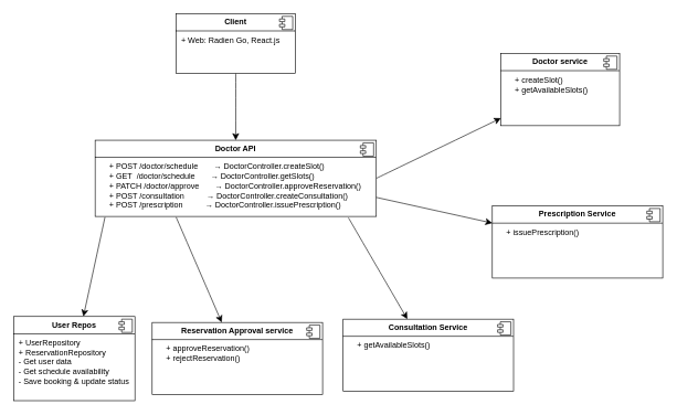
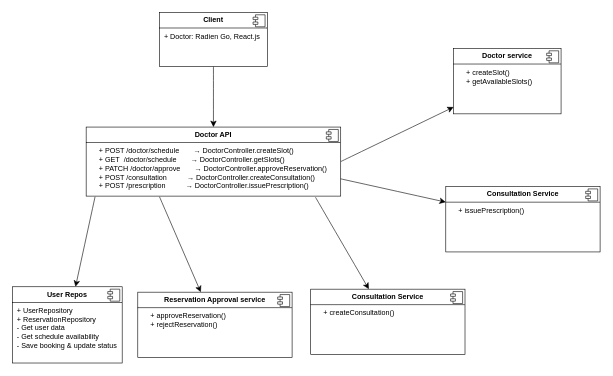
  <mxCell id="0" />
  <mxCell id="1" parent="0" />
  <mxCell id="2" value="" style="edgeStyle=none;curved=1;rounded=0;orthogonalLoop=1;jettySize=auto;html=1;fontSize=12;startSize=8;endSize=8;exitX=0.288;exitY=1.009;exitDx=0;exitDy=0;exitPerimeter=0;" edge="1" parent="1" source="7" target="15"><mxGeometry relative="1" as="geometry"><mxPoint x="385" y="328" as="sourcePoint" /></mxGeometry></mxCell>
  <mxCell id="3" value="&lt;p style=&quot;margin:0px;margin-top:6px;text-align:center;&quot;&gt;&lt;b&gt;Doctor service&lt;/b&gt;&lt;/p&gt;&lt;hr size=&quot;1&quot; style=&quot;border-style:solid;&quot;&gt;&lt;p style=&quot;margin:0px;margin-left:8px;&quot;&gt;&amp;nbsp; &amp;nbsp; + createSlot()&lt;/p&gt;&lt;p style=&quot;margin:0px;margin-left:8px;&quot;&gt;&amp;nbsp; &amp;nbsp; + getAvailableSlots()&lt;/p&gt;" style="align=left;overflow=fill;html=1;dropTarget=0;whiteSpace=wrap;" vertex="1" parent="1"><mxGeometry x="755" y="80" width="179" height="109" as="geometry" /></mxCell>
  <mxCell id="4" value="" style="shape=component;jettyWidth=8;jettyHeight=4;" vertex="1" parent="3"><mxGeometry x="1" width="20" height="20" relative="1" as="geometry"><mxPoint x="-24" y="4" as="offset" /></mxGeometry></mxCell>
  <mxCell id="5" style="edgeStyle=none;curved=1;rounded=0;orthogonalLoop=1;jettySize=auto;html=1;fontSize=12;startSize=8;endSize=8;exitX=1;exitY=0.5;exitDx=0;exitDy=0;" edge="1" parent="1" source="7" target="3"><mxGeometry relative="1" as="geometry" /></mxCell>
  <mxCell id="6" value="" style="edgeStyle=none;curved=1;rounded=0;orthogonalLoop=1;jettySize=auto;html=1;fontSize=12;startSize=8;endSize=8;exitX=0.035;exitY=1.009;exitDx=0;exitDy=0;exitPerimeter=0;" edge="1" parent="1" source="7" target="9"><mxGeometry relative="1" as="geometry" /></mxCell>
  <mxCell id="7" value="&lt;p style=&quot;margin: 6px 0px 0px; text-align: center;&quot;&gt;&lt;b&gt;Doctor API&lt;/b&gt;&lt;/p&gt;&lt;hr size=&quot;1&quot; style=&quot;border-style:solid;&quot;&gt;&lt;p style=&quot;margin:0px;margin-left:8px;&quot;&gt;&amp;nbsp; &amp;nbsp; + POST /doctor/schedule&amp;nbsp; &amp;nbsp; &amp;nbsp; &amp;nbsp;→ DoctorController.createSlot()&lt;/p&gt;&lt;p style=&quot;margin:0px;margin-left:8px;&quot;&gt;&amp;nbsp; &amp;nbsp; + GET&amp;nbsp; /doctor/schedule&amp;nbsp; &amp;nbsp; &amp;nbsp; &amp;nbsp;→ DoctorController.getSlots()&lt;/p&gt;&lt;p style=&quot;margin:0px;margin-left:8px;&quot;&gt;&amp;nbsp; &amp;nbsp; + PATCH /doctor/approve&amp;nbsp; &amp;nbsp; &amp;nbsp; &amp;nbsp;→ DoctorController.approveReservation()&lt;/p&gt;&lt;p style=&quot;margin:0px;margin-left:8px;&quot;&gt;&amp;nbsp; &amp;nbsp; + POST /consultation&amp;nbsp; &amp;nbsp; &amp;nbsp; &amp;nbsp; &amp;nbsp; → DoctorController.createConsultation()&lt;/p&gt;&lt;p style=&quot;margin:0px;margin-left:8px;&quot;&gt;&amp;nbsp; &amp;nbsp; + POST /prescription&amp;nbsp; &amp;nbsp; &amp;nbsp; &amp;nbsp; &amp;nbsp; → DoctorController.issuePrescription()&lt;/p&gt;" style="align=left;overflow=fill;html=1;dropTarget=0;whiteSpace=wrap;" vertex="1" parent="1"><mxGeometry x="143" y="211" width="424" height="115" as="geometry" /></mxCell>
  <mxCell id="8" value="" style="shape=component;jettyWidth=8;jettyHeight=4;" vertex="1" parent="7"><mxGeometry x="1" width="20" height="20" relative="1" as="geometry"><mxPoint x="-24" y="4" as="offset" /></mxGeometry></mxCell>
  <mxCell id="9" value="&lt;p style=&quot;margin:0px;margin-top:6px;text-align:center;&quot;&gt;&lt;b&gt;User Repos&lt;/b&gt;&lt;/p&gt;&lt;hr size=&quot;1&quot; style=&quot;border-style:solid;&quot;&gt;&lt;p style=&quot;margin:0px;margin-left:8px;&quot;&gt;+ UserRepository&lt;/p&gt;&lt;p style=&quot;margin:0px;margin-left:8px;&quot;&gt;+ ReservationRepository&lt;/p&gt;&lt;p style=&quot;margin:0px;margin-left:8px;&quot;&gt;- Get user data&lt;/p&gt;&lt;p style=&quot;margin:0px;margin-left:8px;&quot;&gt;- Get schedule availability&lt;/p&gt;&lt;p style=&quot;margin:0px;margin-left:8px;&quot;&gt;- Save booking &amp;amp; update status&lt;/p&gt;&lt;div&gt;&lt;br&gt;&lt;/div&gt;" style="align=left;overflow=fill;html=1;dropTarget=0;whiteSpace=wrap;" vertex="1" parent="1"><mxGeometry x="20" y="477" width="183" height="127" as="geometry" /></mxCell>
  <mxCell id="10" value="" style="shape=component;jettyWidth=8;jettyHeight=4;" vertex="1" parent="9"><mxGeometry x="1" width="20" height="20" relative="1" as="geometry"><mxPoint x="-24" y="4" as="offset" /></mxGeometry></mxCell>
  <mxCell id="11" style="edgeStyle=none;curved=1;rounded=0;orthogonalLoop=1;jettySize=auto;html=1;entryX=0.5;entryY=0;entryDx=0;entryDy=0;fontSize=12;startSize=8;endSize=8;" edge="1" parent="1" source="12" target="7"><mxGeometry relative="1" as="geometry" /></mxCell>
- <mxCell id="12" value="&lt;p style=&quot;margin:0px;margin-top:6px;text-align:center;&quot;&gt;&lt;b&gt;Client&lt;/b&gt;&lt;/p&gt;&lt;hr size=&quot;1&quot; style=&quot;border-style:solid;&quot;&gt;&lt;p style=&quot;margin:0px;margin-left:8px;&quot;&gt;+ Web: Radien Go, React.js&lt;/p&gt;" style="align=left;overflow=fill;html=1;dropTarget=0;whiteSpace=wrap;" vertex="1" parent="1"><mxGeometry x="265" y="20" width="180" height="90" as="geometry" /></mxCell>
+ <mxCell id="12" value="&lt;p style=&quot;margin:0px;margin-top:6px;text-align:center;&quot;&gt;&lt;b&gt;Client&lt;/b&gt;&lt;/p&gt;&lt;hr size=&quot;1&quot; style=&quot;border-style:solid;&quot;&gt;&lt;p style=&quot;margin:0px;margin-left:8px;&quot;&gt;+ Doctor: Radien Go, React.js&lt;/p&gt;" style="align=left;overflow=fill;html=1;dropTarget=0;whiteSpace=wrap;" vertex="1" parent="1"><mxGeometry x="265" y="20" width="180" height="90" as="geometry" /></mxCell>
  <mxCell id="13" value="" style="shape=component;jettyWidth=8;jettyHeight=4;" vertex="1" parent="12"><mxGeometry x="1" width="20" height="20" relative="1" as="geometry"><mxPoint x="-24" y="4" as="offset" /></mxGeometry></mxCell>
  <mxCell id="14" value="" style="edgeStyle=none;curved=1;rounded=0;orthogonalLoop=1;jettySize=auto;html=1;fontSize=12;startSize=8;endSize=8;" edge="1" parent="1" target="18"><mxGeometry relative="1" as="geometry"><mxPoint x="525" y="328" as="sourcePoint" /></mxGeometry></mxCell>
  <mxCell id="15" value="&lt;p style=&quot;margin:0px;margin-top:6px;text-align:center;&quot;&gt;&lt;b&gt;Reservation Approval service&lt;/b&gt;&lt;/p&gt;&lt;hr size=&quot;1&quot; style=&quot;border-style:solid;&quot;&gt;&lt;p style=&quot;margin:0px;margin-left:8px;&quot;&gt;&amp;nbsp; &amp;nbsp; + approveReservation()&lt;/p&gt;&lt;p style=&quot;margin:0px;margin-left:8px;&quot;&gt;&amp;nbsp; &amp;nbsp; + rejectReservation()&lt;/p&gt;" style="align=left;overflow=fill;html=1;dropTarget=0;whiteSpace=wrap;" vertex="1" parent="1"><mxGeometry x="229" y="486" width="257" height="109" as="geometry" /></mxCell>
  <mxCell id="16" value="" style="shape=component;jettyWidth=8;jettyHeight=4;" vertex="1" parent="15"><mxGeometry x="1" width="20" height="20" relative="1" as="geometry"><mxPoint x="-24" y="4" as="offset" /></mxGeometry></mxCell>
  <mxCell id="17" value="" style="edgeStyle=none;curved=1;rounded=0;orthogonalLoop=1;jettySize=auto;html=1;fontSize=12;startSize=8;endSize=8;exitX=1;exitY=0.75;exitDx=0;exitDy=0;" edge="1" parent="1" source="7" target="20"><mxGeometry relative="1" as="geometry" /></mxCell>
- <mxCell id="18" value="&lt;p style=&quot;margin:0px;margin-top:6px;text-align:center;&quot;&gt;&lt;b&gt;Consultation Service&lt;/b&gt;&lt;/p&gt;&lt;hr size=&quot;1&quot; style=&quot;border-style:solid;&quot;&gt;&lt;p style=&quot;margin:0px;margin-left:8px;&quot;&gt;&amp;nbsp; &amp;nbsp; + getAvailableSlots()&lt;/p&gt;" style="align=left;overflow=fill;html=1;dropTarget=0;whiteSpace=wrap;" vertex="1" parent="1"><mxGeometry x="517" y="481" width="257" height="109" as="geometry" /></mxCell>
+ <mxCell id="18" value="&lt;p style=&quot;margin:0px;margin-top:6px;text-align:center;&quot;&gt;&lt;b&gt;Consultation Service&lt;/b&gt;&lt;/p&gt;&lt;hr size=&quot;1&quot; style=&quot;border-style:solid;&quot;&gt;&lt;p style=&quot;margin:0px;margin-left:8px;&quot;&gt;&amp;nbsp; &amp;nbsp; + createConsultation()&lt;/p&gt;" style="align=left;overflow=fill;html=1;dropTarget=0;whiteSpace=wrap;" vertex="1" parent="1"><mxGeometry x="517" y="481" width="257" height="109" as="geometry" /></mxCell>
  <mxCell id="19" value="" style="shape=component;jettyWidth=8;jettyHeight=4;" vertex="1" parent="18"><mxGeometry x="1" width="20" height="20" relative="1" as="geometry"><mxPoint x="-24" y="4" as="offset" /></mxGeometry></mxCell>
- <mxCell id="20" value="&lt;p style=&quot;margin:0px;margin-top:6px;text-align:center;&quot;&gt;&lt;b&gt;Prescription Service&lt;/b&gt;&lt;/p&gt;&lt;hr size=&quot;1&quot; style=&quot;border-style:solid;&quot;&gt;&lt;p style=&quot;margin:0px;margin-left:8px;&quot;&gt;&amp;nbsp; &amp;nbsp; + issuePrescription()&lt;/p&gt;" style="align=left;overflow=fill;html=1;dropTarget=0;whiteSpace=wrap;" vertex="1" parent="1"><mxGeometry x="742" y="310" width="257" height="109" as="geometry" /></mxCell>
+ <mxCell id="20" value="&lt;p style=&quot;margin:0px;margin-top:6px;text-align:center;&quot;&gt;&lt;b&gt;Consultation Service&lt;/b&gt;&lt;/p&gt;&lt;hr size=&quot;1&quot; style=&quot;border-style:solid;&quot;&gt;&lt;p style=&quot;margin:0px;margin-left:8px;&quot;&gt;&amp;nbsp; &amp;nbsp; + issuePrescription()&lt;/p&gt;" style="align=left;overflow=fill;html=1;dropTarget=0;whiteSpace=wrap;" vertex="1" parent="1"><mxGeometry x="742" y="310" width="257" height="109" as="geometry" /></mxCell>
  <mxCell id="21" value="" style="shape=component;jettyWidth=8;jettyHeight=4;" vertex="1" parent="20"><mxGeometry x="1" width="20" height="20" relative="1" as="geometry"><mxPoint x="-24" y="4" as="offset" /></mxGeometry></mxCell>
